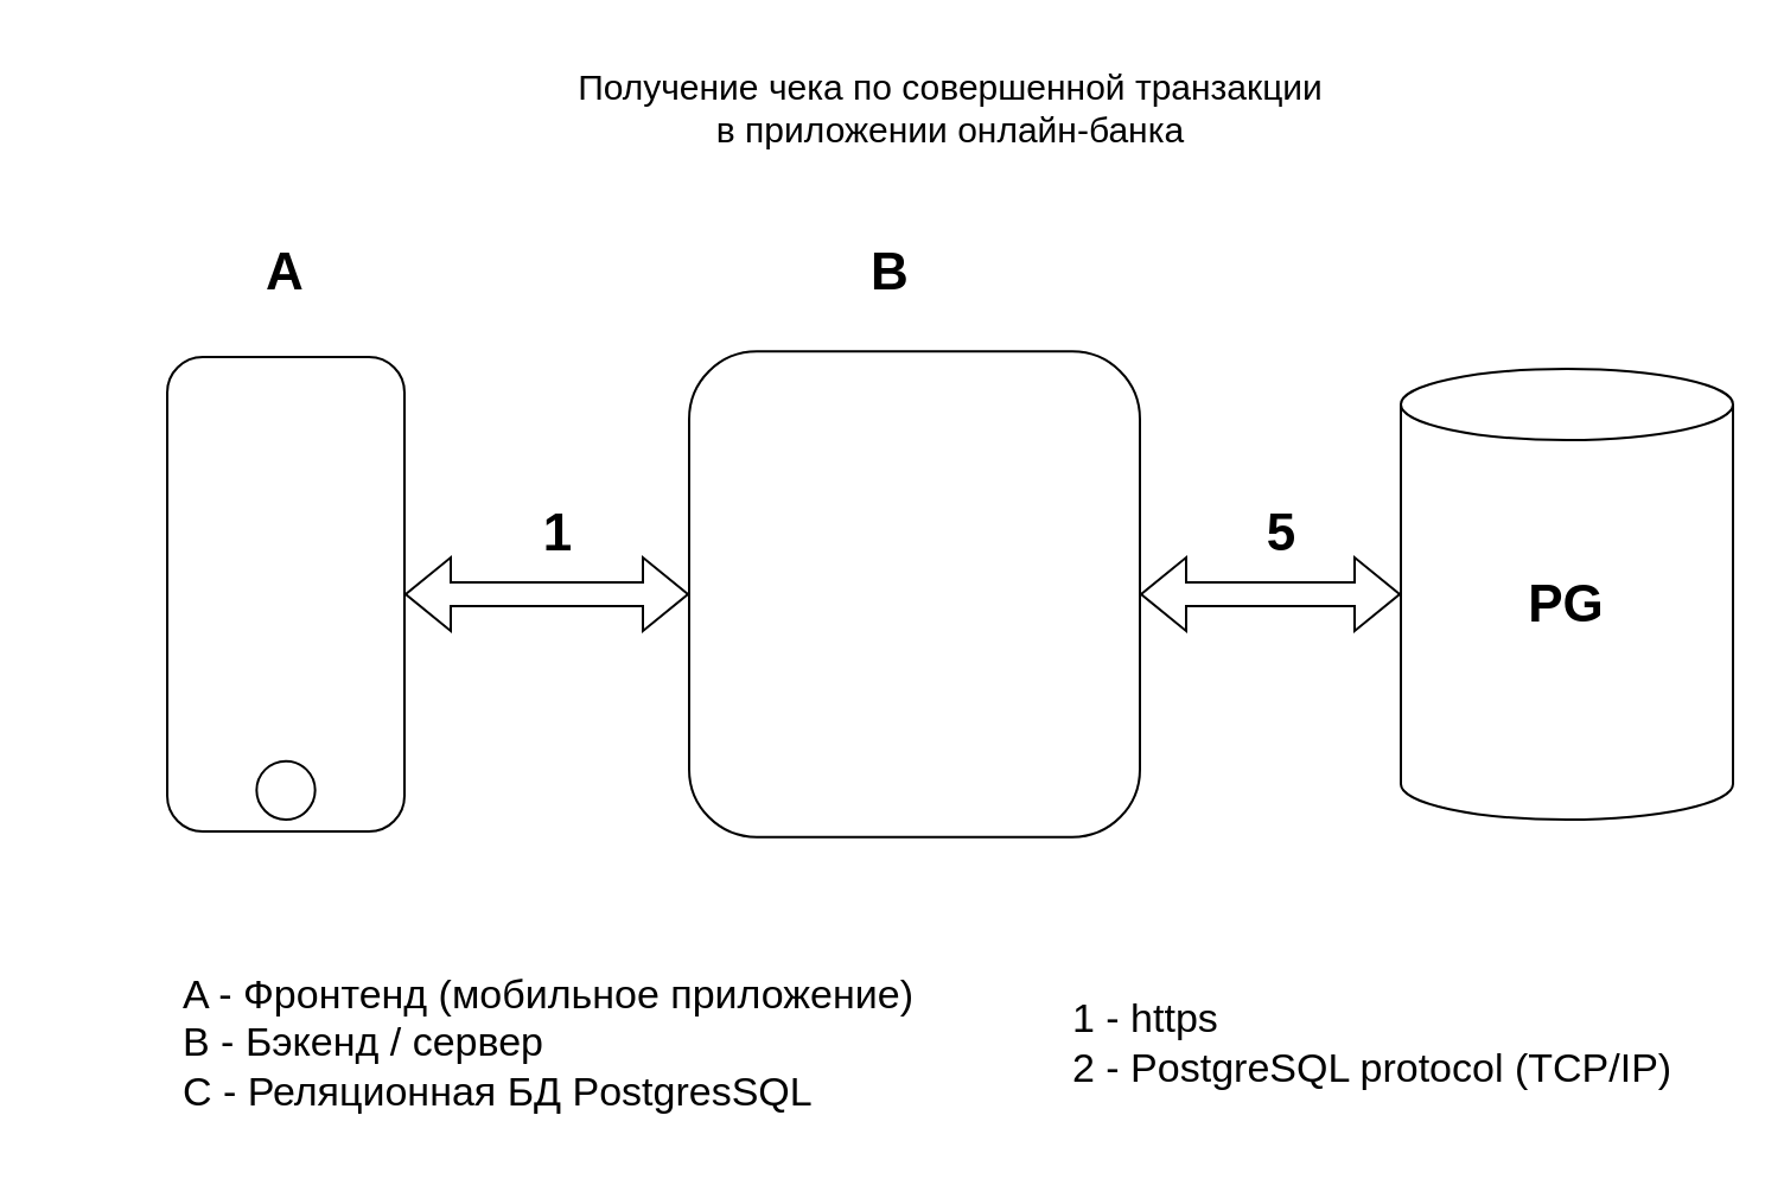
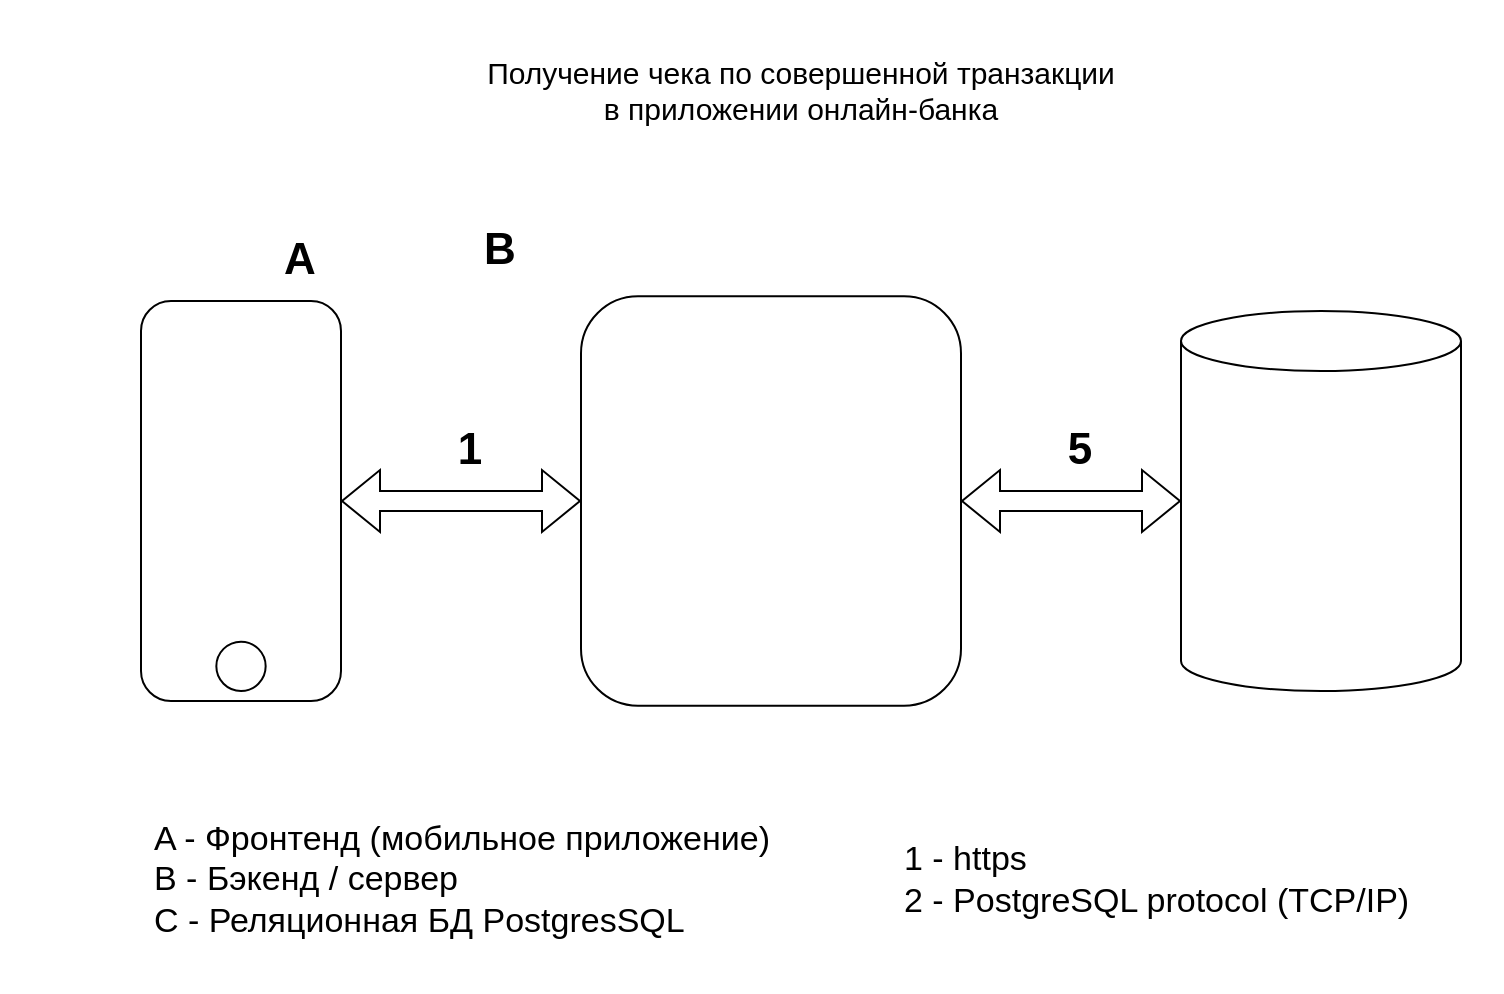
  <mxCell id="0" />
  <mxCell id="1" parent="0" />
  <mxCell id="2" value="&lt;span style=&quot;font-size: 15px;&quot;&gt;Получение чека по совершенной транзакции&lt;/span&gt;&lt;div&gt;&lt;span style=&quot;font-size: 15px;&quot;&gt;в приложении онлайн-банка&lt;/span&gt;&lt;/div&gt;" style="text;html=1;align=center;verticalAlign=middle;resizable=0;points=[];autosize=1;strokeColor=none;fillColor=none;" parent="1" vertex="1"><mxGeometry x="230" y="20" width="340" height="50" as="geometry" /></mxCell>
  <mxCell id="3" value="" style="shape=cylinder3;whiteSpace=wrap;html=1;boundedLbl=1;backgroundOutline=1;size=15;" vertex="1" parent="1"><mxGeometry x="590" y="155" width="140" height="190" as="geometry" /></mxCell>
  <mxCell id="4" value="" style="rounded=1;whiteSpace=wrap;html=1;rotation=90;" vertex="1" parent="1"><mxGeometry x="20" y="200" width="200" height="100" as="geometry" /></mxCell>
  <mxCell id="5" value="" style="ellipse;whiteSpace=wrap;html=1;aspect=fixed;" vertex="1" parent="1"><mxGeometry x="107.67" y="320.34" width="24.66" height="24.66" as="geometry" /></mxCell>
  <mxCell id="6" value="" style="rounded=1;whiteSpace=wrap;html=1;" vertex="1" parent="1"><mxGeometry x="290" y="147.67" width="190" height="204.66" as="geometry" /></mxCell>
- <mxCell id="7" value="A" style="text;html=1;strokeColor=none;fillColor=none;align=center;verticalAlign=middle;whiteSpace=wrap;rounded=0;fontStyle=1;fontSize=22;" vertex="1" parent="1"><mxGeometry x="90" y="100" width="60" height="30" as="geometry" /></mxCell>
- <mxCell id="8" value="B" style="text;html=1;strokeColor=none;fillColor=none;align=center;verticalAlign=middle;whiteSpace=wrap;rounded=0;fontStyle=1;fontSize=22;" vertex="1" parent="1"><mxGeometry x="345" y="100" width="60" height="30" as="geometry" /></mxCell>
+ <mxCell id="7" value="A" style="text;html=1;strokeColor=none;fillColor=none;align=center;verticalAlign=middle;whiteSpace=wrap;rounded=0;fontStyle=1;fontSize=22;" vertex="1" parent="1"><mxGeometry x="120" y="115" width="60" height="30" as="geometry" /></mxCell>
+ <mxCell id="8" value="B" style="text;html=1;strokeColor=none;fillColor=none;align=center;verticalAlign=middle;whiteSpace=wrap;rounded=0;fontStyle=1;fontSize=22;" vertex="1" parent="1"><mxGeometry x="220" y="110" width="60" height="30" as="geometry" /></mxCell>
  <mxCell id="9" value="" style="shape=flexArrow;endArrow=classic;startArrow=classic;html=1;rounded=0;fontSize=22;exitX=0.5;exitY=0;exitDx=0;exitDy=0;entryX=0;entryY=0.5;entryDx=0;entryDy=0;" edge="1" parent="1" source="4" target="6"><mxGeometry width="100" height="100" relative="1" as="geometry"><mxPoint x="170" y="250" as="sourcePoint" /><mxPoint x="280" y="250" as="targetPoint" /></mxGeometry></mxCell>
  <mxCell id="10" value="" style="shape=flexArrow;endArrow=classic;startArrow=classic;html=1;rounded=0;fontSize=22;entryX=0;entryY=0.5;entryDx=0;entryDy=0;entryPerimeter=0;exitX=1;exitY=0.5;exitDx=0;exitDy=0;" edge="1" parent="1" source="6" target="3"><mxGeometry width="100" height="100" relative="1" as="geometry"><mxPoint x="340" y="330" as="sourcePoint" /><mxPoint x="440" y="230" as="targetPoint" /></mxGeometry></mxCell>
  <mxCell id="11" value="&lt;b&gt;1&lt;/b&gt;" style="text;html=1;strokeColor=none;fillColor=none;align=center;verticalAlign=middle;whiteSpace=wrap;rounded=0;fontSize=22;" vertex="1" parent="1"><mxGeometry x="205" y="210" width="60" height="30" as="geometry" /></mxCell>
  <mxCell id="12" value="&lt;b&gt;5&lt;/b&gt;" style="text;html=1;strokeColor=none;fillColor=none;align=center;verticalAlign=middle;whiteSpace=wrap;rounded=0;fontSize=22;" vertex="1" parent="1"><mxGeometry x="510" y="210" width="60" height="30" as="geometry" /></mxCell>
- <mxCell id="13" value="PG" style="text;html=1;strokeColor=none;fillColor=none;align=center;verticalAlign=middle;whiteSpace=wrap;rounded=0;fontSize=22;fontStyle=1" vertex="1" parent="1"><mxGeometry x="630" width="60" height="30" as="geometry" y="240" /></mxCell>
  <mxCell id="14" value="&lt;font style=&quot;font-size: 17px;&quot;&gt;A - Фронтенд (мобильное приложение)&lt;/font&gt;&lt;div style=&quot;font-size: 17px;&quot;&gt;&lt;font style=&quot;font-size: 17px;&quot;&gt;B - Бэкенд / сервер&lt;/font&gt;&lt;/div&gt;&lt;div style=&quot;font-size: 17px;&quot;&gt;&lt;font style=&quot;font-size: 17px;&quot;&gt;C - Реляционная БД&amp;nbsp;&lt;/font&gt;&lt;span style=&quot;background-color: initial;&quot;&gt;PostgresSQL&lt;/span&gt;&lt;/div&gt;" style="text;html=1;align=left;verticalAlign=middle;resizable=0;points=[];autosize=1;strokeColor=none;fillColor=none;" vertex="1" parent="1"><mxGeometry x="75" y="405" width="330" height="70" as="geometry" /></mxCell>
  <mxCell id="15" value="&lt;font style=&quot;font-size: 17px; background-color: initial;&quot;&gt;1 - https&lt;/font&gt;&lt;div&gt;&lt;font style=&quot;font-size: 17px; background-color: initial;&quot;&gt;2 - PostgreSQL protocol (TCP/IP)&lt;/font&gt;&lt;/div&gt;" style="text;html=1;align=left;verticalAlign=middle;resizable=0;points=[];autosize=1;strokeColor=none;fillColor=none;" vertex="1" parent="1"><mxGeometry x="450" y="415" width="280" height="50" as="geometry" /></mxCell>
